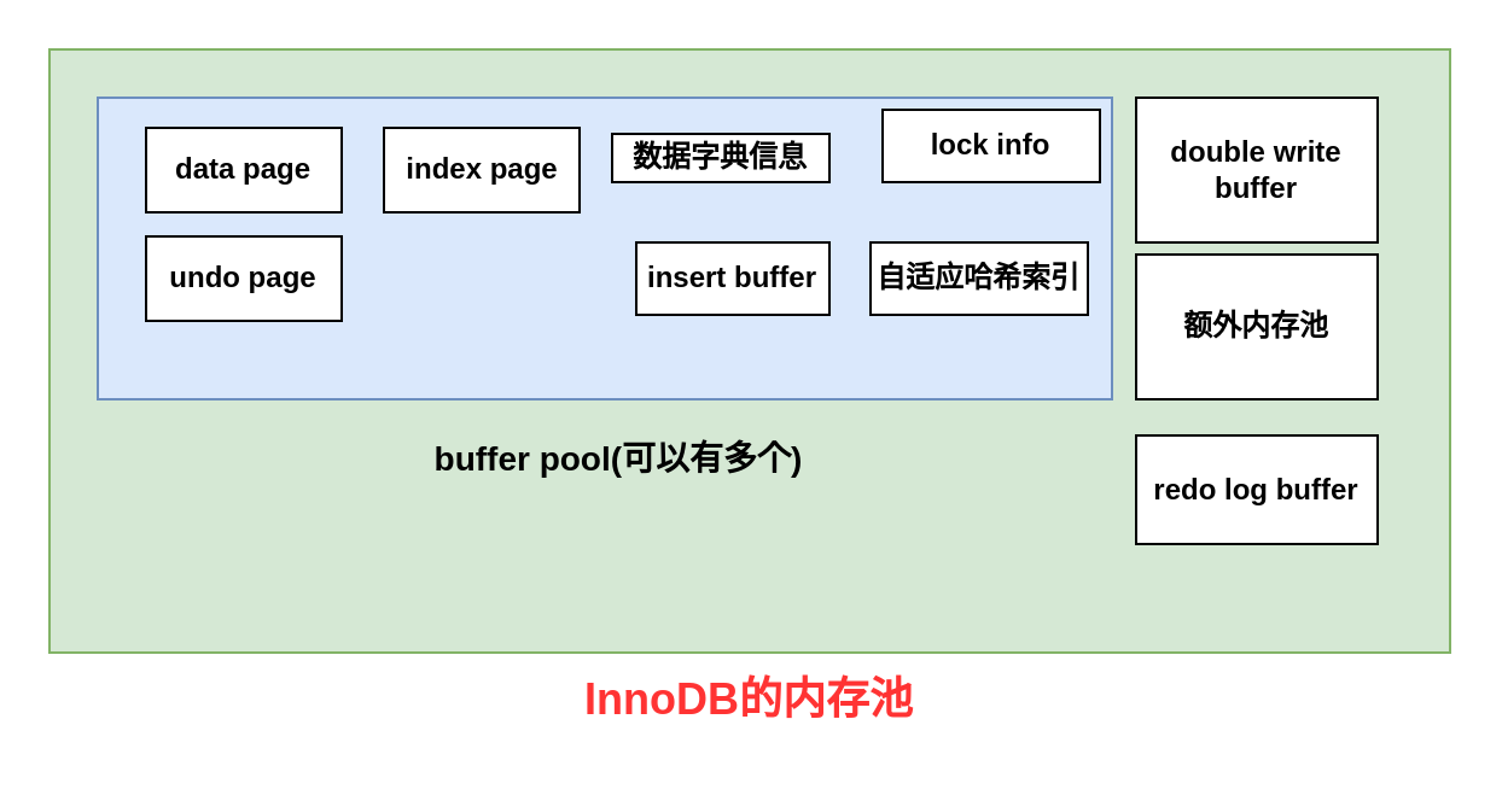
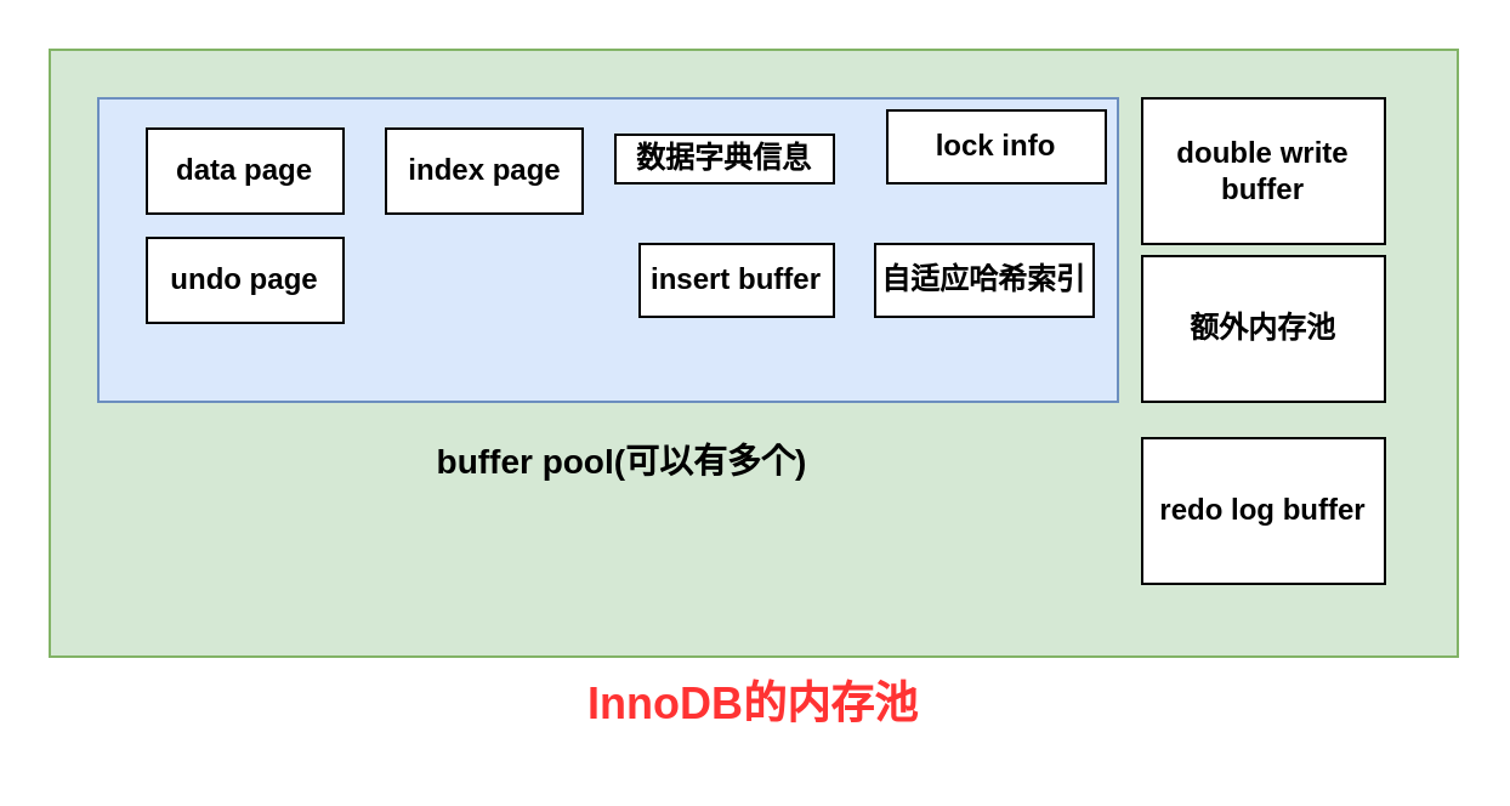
  <mxCell id="0" />
  <mxCell id="1" parent="0" />
  <mxCell id="2" value="" style="rounded=0;whiteSpace=wrap;html=1;fillColor=#d5e8d4;strokeColor=#82b366;" vertex="1" parent="1"><mxGeometry x="20" y="20" width="580" height="250" as="geometry" /></mxCell>
  <mxCell id="3" value="&lt;b&gt;&lt;font style=&quot;font-size: 18px&quot; color=&quot;#ff3333&quot;&gt;InnoDB的内存池&lt;/font&gt;&lt;/b&gt;" style="text;html=1;strokeColor=none;fillColor=none;align=center;verticalAlign=middle;whiteSpace=wrap;rounded=0;" vertex="1" parent="1"><mxGeometry x="191.25" y="270" width="237.5" height="40" as="geometry" /></mxCell>
  <mxCell id="4" value="" style="rounded=0;whiteSpace=wrap;html=1;fillColor=#dae8fc;strokeColor=#6c8ebf;" vertex="1" parent="1"><mxGeometry x="40" y="40" width="420" height="125" as="geometry" /></mxCell>
  <mxCell id="5" value="&lt;b style=&quot;font-size: 14px&quot;&gt;buffer pool(可以有多个)&lt;br&gt;&lt;/b&gt;" style="text;html=1;strokeColor=none;fillColor=none;align=center;verticalAlign=middle;whiteSpace=wrap;rounded=0;" vertex="1" parent="1"><mxGeometry x="51.75" y="180" width="408.25" height="20" as="geometry" /></mxCell>
  <mxCell id="6" value="&lt;b&gt;insert buffer&lt;/b&gt;" style="rounded=0;whiteSpace=wrap;html=1;" vertex="1" parent="1"><mxGeometry x="263" y="100" width="80" height="30" as="geometry" /></mxCell>
  <mxCell id="7" value="&lt;b&gt;自适应哈希索引&lt;/b&gt;" style="rounded=0;whiteSpace=wrap;html=1;" vertex="1" parent="1"><mxGeometry x="360" y="100" width="90" height="30" as="geometry" /></mxCell>
  <mxCell id="8" value="&lt;b&gt;数据字典信息&lt;/b&gt;" style="rounded=0;whiteSpace=wrap;html=1;" vertex="1" parent="1"><mxGeometry x="253" y="55" width="90" height="20" as="geometry" /></mxCell>
  <mxCell id="9" value="&lt;b&gt;lock info&lt;/b&gt;" style="rounded=0;whiteSpace=wrap;html=1;" vertex="1" parent="1"><mxGeometry x="365" y="45" width="90" height="30" as="geometry" /></mxCell>
- <mxCell id="10" value="&lt;b&gt;redo log buffer&lt;/b&gt;" style="rounded=0;whiteSpace=wrap;html=1;" vertex="1" parent="1"><mxGeometry x="470" y="180" width="100" height="45" as="geometry" /></mxCell>
+ <mxCell id="10" value="&lt;b&gt;redo log buffer&lt;/b&gt;" style="rounded=0;whiteSpace=wrap;html=1;" vertex="1" parent="1"><mxGeometry x="470" y="180" width="100" height="60" as="geometry" /></mxCell>
  <mxCell id="11" value="&lt;b&gt;额外内存池&lt;/b&gt;" style="rounded=0;whiteSpace=wrap;html=1;" vertex="1" parent="1"><mxGeometry x="470" y="105" width="100" height="60" as="geometry" /></mxCell>
  <mxCell id="12" value="&lt;b&gt;data page&lt;/b&gt;" style="rounded=0;whiteSpace=wrap;html=1;" vertex="1" parent="1"><mxGeometry x="60" y="52.5" width="81" height="35" as="geometry" /></mxCell>
  <mxCell id="13" value="&lt;b&gt;index page&lt;/b&gt;" style="rounded=0;whiteSpace=wrap;html=1;" vertex="1" parent="1"><mxGeometry x="158.5" y="52.5" width="81" height="35" as="geometry" /></mxCell>
  <mxCell id="14" value="&lt;b&gt;double write buffer&lt;/b&gt;" style="rounded=0;whiteSpace=wrap;html=1;" vertex="1" parent="1"><mxGeometry x="470" y="40" width="100" height="60" as="geometry" /></mxCell>
  <mxCell id="15" value="&lt;b&gt;undo page&lt;/b&gt;" style="rounded=0;whiteSpace=wrap;html=1;" vertex="1" parent="1"><mxGeometry x="60" y="97.5" width="81" height="35" as="geometry" /></mxCell>
